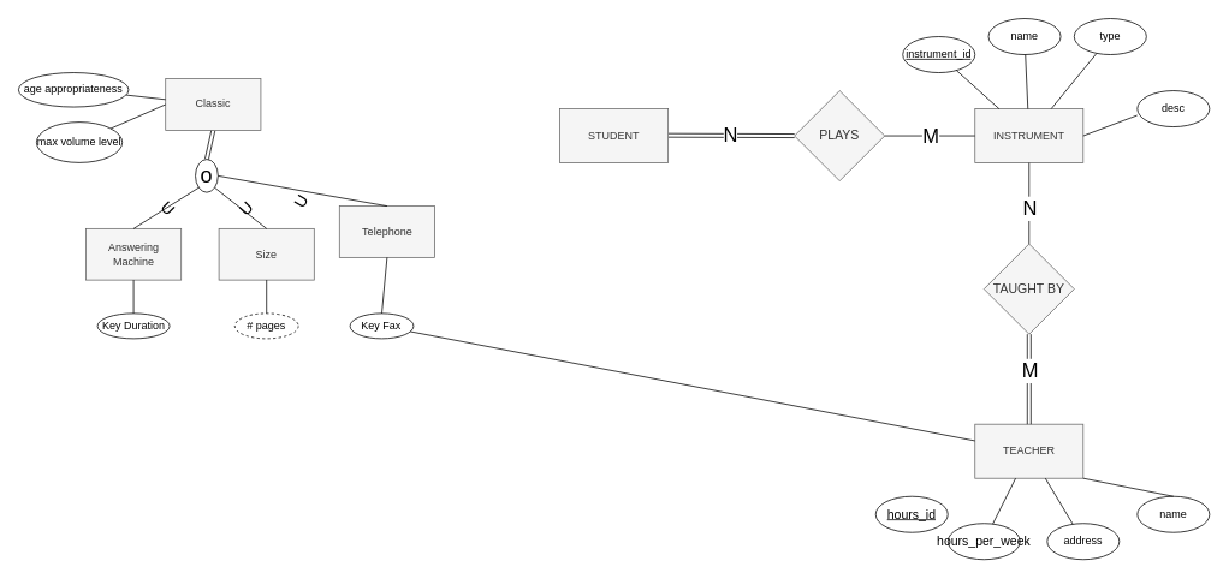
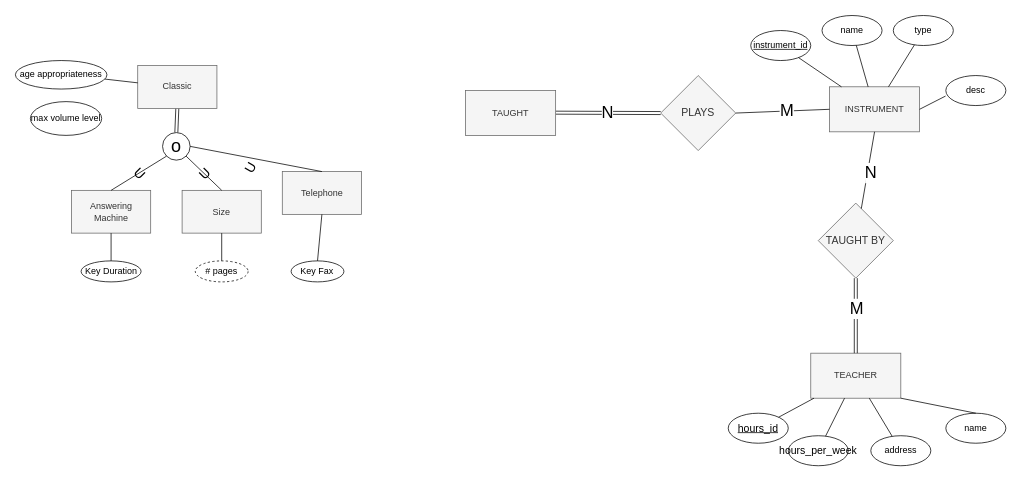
  <mxCell id="0" />
  <mxCell id="1" parent="0" />
- <mxCell id="2" value="INSTRUMENT" style="rounded=0;whiteSpace=wrap;html=1;fillColor=#f5f5f5;strokeColor=#666666;fontColor=#333333;" vertex="1" parent="1"><mxGeometry x="1080" y="120" width="120" height="60" as="geometry" /></mxCell>
+ <mxCell id="2" value="INSTRUMENT" style="rounded=0;whiteSpace=wrap;html=1;fillColor=#f5f5f5;strokeColor=#666666;fontColor=#333333;" vertex="1" parent="1"><mxGeometry x="1105" y="115" width="120" height="60" as="geometry" /></mxCell>
  <mxCell id="3" value="&lt;u&gt;instrument_id&lt;/u&gt;" style="ellipse;whiteSpace=wrap;html=1;strokeWidth=1;" vertex="1" parent="1"><mxGeometry x="1000" y="40" width="80" height="40" as="geometry" /></mxCell>
  <mxCell id="4" value="" style="endArrow=none;html=1;" edge="1" parent="1" source="2" target="3"><mxGeometry width="50" height="50" relative="1" as="geometry"><mxPoint x="1410" y="90" as="sourcePoint" /><mxPoint x="1460" y="40" as="targetPoint" /></mxGeometry></mxCell>
  <mxCell id="5" value="name" style="ellipse;whiteSpace=wrap;html=1;strokeWidth=1;" vertex="1" parent="1"><mxGeometry x="1095" y="20" width="80" height="40" as="geometry" /></mxCell>
  <mxCell id="6" value="" style="endArrow=none;html=1;" edge="1" parent="1" source="2" target="5"><mxGeometry width="50" height="50" relative="1" as="geometry"><mxPoint x="1030" y="116.158" as="sourcePoint" /><mxPoint x="1580" y="253.85" as="targetPoint" /></mxGeometry></mxCell>
  <mxCell id="7" value="TEACHER" style="rounded=0;whiteSpace=wrap;html=1;fillColor=#f5f5f5;strokeColor=#666666;fontColor=#333333;" vertex="1" parent="1"><mxGeometry x="1080" y="470" width="120" height="60" as="geometry" /></mxCell>
  <mxCell id="8" value="&lt;u&gt;&lt;font style=&quot;font-size: 14px;&quot;&gt;hours_id&lt;/font&gt;&lt;/u&gt;" style="ellipse;whiteSpace=wrap;html=1;strokeWidth=1;" vertex="1" parent="1"><mxGeometry x="970" y="550" width="80" height="40" as="geometry" /></mxCell>
- <mxCell id="9" value="" style="endArrow=none;html=1;" edge="1" parent="1" source="7" target="41"><mxGeometry width="50" height="50" relative="1" as="geometry"><mxPoint x="1410" y="440" as="sourcePoint" /><mxPoint x="1460" y="390" as="targetPoint" /></mxGeometry></mxCell>
+ <mxCell id="9" value="" style="endArrow=none;html=1;" edge="1" parent="1" source="7" target="8"><mxGeometry width="50" height="50" relative="1" as="geometry"><mxPoint x="1410" y="440" as="sourcePoint" /><mxPoint x="1460" y="390" as="targetPoint" /></mxGeometry></mxCell>
  <mxCell id="10" value="&lt;font style=&quot;font-size: 14px;&quot;&gt;hours_per_week&lt;/font&gt;" style="ellipse;whiteSpace=wrap;html=1;strokeWidth=1;" vertex="1" parent="1"><mxGeometry x="1050" y="580" width="80" height="40" as="geometry" /></mxCell>
  <mxCell id="11" value="" style="endArrow=none;html=1;" edge="1" parent="1" source="7" target="10"><mxGeometry width="50" height="50" relative="1" as="geometry"><mxPoint x="1030" y="466.158" as="sourcePoint" /><mxPoint x="1580" y="603.85" as="targetPoint" /></mxGeometry></mxCell>
  <mxCell id="12" value="" style="endArrow=none;html=1;" edge="1" parent="1" source="7" target="13"><mxGeometry width="50" height="50" relative="1" as="geometry"><mxPoint x="1129.996" y="510" as="sourcePoint" /><mxPoint x="1687.01" y="603.85" as="targetPoint" /></mxGeometry></mxCell>
  <mxCell id="13" value="address" style="ellipse;whiteSpace=wrap;html=1;strokeWidth=1;" vertex="1" parent="1"><mxGeometry x="1160" y="580" width="80" height="40" as="geometry" /></mxCell>
  <mxCell id="14" value="name" style="ellipse;whiteSpace=wrap;html=1;strokeWidth=1;" vertex="1" parent="1"><mxGeometry x="1260" y="550" width="80" height="40" as="geometry" /></mxCell>
  <mxCell id="15" value="" style="endArrow=none;html=1;exitX=1;exitY=1;exitDx=0;exitDy=0;entryX=0.5;entryY=0;entryDx=0;entryDy=0;" edge="1" parent="1" source="7" target="14"><mxGeometry width="50" height="50" relative="1" as="geometry"><mxPoint x="1177.846" y="480" as="sourcePoint" /><mxPoint x="1272.414" y="454.483" as="targetPoint" /></mxGeometry></mxCell>
  <mxCell id="16" value="type" style="ellipse;whiteSpace=wrap;html=1;strokeWidth=1;" vertex="1" parent="1"><mxGeometry x="1190" y="20" width="80" height="40" as="geometry" /></mxCell>
  <mxCell id="17" value="" style="endArrow=none;html=1;" edge="1" parent="1" source="2" target="16"><mxGeometry width="50" height="50" relative="1" as="geometry"><mxPoint x="1313.59" y="130" as="sourcePoint" /><mxPoint x="1755" y="263.85" as="targetPoint" /></mxGeometry></mxCell>
  <mxCell id="18" value="desc" style="ellipse;whiteSpace=wrap;html=1;strokeWidth=1;" vertex="1" parent="1"><mxGeometry x="1260" y="100" width="80" height="40" as="geometry" /></mxCell>
  <mxCell id="19" value="" style="endArrow=none;html=1;entryX=-0.004;entryY=0.683;entryDx=0;entryDy=0;exitX=1;exitY=0.5;exitDx=0;exitDy=0;entryPerimeter=0;" edge="1" parent="1" source="2" target="18"><mxGeometry width="50" height="50" relative="1" as="geometry"><mxPoint x="1283.59" y="180" as="sourcePoint" /><mxPoint x="1415" y="130" as="targetPoint" /></mxGeometry></mxCell>
  <mxCell id="20" value="PLAYS" style="shape=rhombus;strokeWidth=1;fontSize=17;perimeter=rhombusPerimeter;whiteSpace=wrap;html=1;align=center;fontSize=14;fillColor=#f5f5f5;strokeColor=#666666;fontColor=#333333;" vertex="1" parent="1"><mxGeometry x="880" y="100" width="100" height="100" as="geometry" /></mxCell>
  <mxCell id="21" value="" style="shape=link;html=1;jettySize=auto;orthogonalLoop=1;entryX=0;entryY=0.5;entryDx=0;entryDy=0;" edge="1" parent="1" target="20"><mxGeometry width="50" height="50" relative="1" as="geometry"><mxPoint x="740" y="149.47" as="sourcePoint" /><mxPoint x="820" y="149.47" as="targetPoint" /></mxGeometry></mxCell>
  <mxCell id="22" value="N" style="edgeLabel;html=1;align=center;verticalAlign=middle;resizable=0;points=[];fontSize=22;" connectable="0" vertex="1" parent="21"><mxGeometry x="0.288" y="-2" relative="1" as="geometry"><mxPoint x="-21" y="-2" as="offset" /></mxGeometry></mxCell>
  <mxCell id="23" value="" style="endArrow=none;html=1;entryX=0;entryY=0.5;entryDx=0;entryDy=0;" edge="1" parent="1" target="2"><mxGeometry width="50" height="50" relative="1" as="geometry"><mxPoint x="980" y="150" as="sourcePoint" /><mxPoint x="1060" y="150" as="targetPoint" /></mxGeometry></mxCell>
  <mxCell id="24" value="M" style="edgeLabel;html=1;align=center;verticalAlign=middle;resizable=0;points=[];fontSize=22;" connectable="0" vertex="1" parent="23"><mxGeometry x="0.319" y="-3" relative="1" as="geometry"><mxPoint x="-16" y="-3" as="offset" /></mxGeometry></mxCell>
  <mxCell id="25" value="TAUGHT BY" style="shape=rhombus;strokeWidth=1;fontSize=17;perimeter=rhombusPerimeter;whiteSpace=wrap;html=1;align=center;fontSize=14;fillColor=#f5f5f5;strokeColor=#666666;fontColor=#333333;" vertex="1" parent="1"><mxGeometry x="1090" y="270" width="100" height="100" as="geometry" /></mxCell>
  <mxCell id="26" value="" style="shape=link;html=1;jettySize=auto;orthogonalLoop=1;entryX=0.5;entryY=0;entryDx=0;entryDy=0;exitX=0.5;exitY=1;exitDx=0;exitDy=0;" edge="1" parent="1" source="25" target="7"><mxGeometry width="50" height="50" relative="1" as="geometry"><mxPoint x="1070" y="410" as="sourcePoint" /><mxPoint x="1210" y="410.53" as="targetPoint" /></mxGeometry></mxCell>
  <mxCell id="27" value="M" style="edgeLabel;html=1;align=center;verticalAlign=middle;resizable=0;points=[];fontSize=22;" connectable="0" vertex="1" parent="26"><mxGeometry x="-0.72" relative="1" as="geometry"><mxPoint y="26" as="offset" /></mxGeometry></mxCell>
  <mxCell id="28" value="" style="endArrow=none;html=1;entryX=0.5;entryY=1;entryDx=0;entryDy=0;" edge="1" parent="1" source="25" target="2"><mxGeometry width="50" height="50" relative="1" as="geometry"><mxPoint x="950" y="240" as="sourcePoint" /><mxPoint x="1050" y="240" as="targetPoint" /></mxGeometry></mxCell>
  <mxCell id="29" value="N" style="edgeLabel;html=1;align=center;verticalAlign=middle;resizable=0;points=[];fontSize=22;" connectable="0" vertex="1" parent="28"><mxGeometry x="0.35" relative="1" as="geometry"><mxPoint y="21" as="offset" /></mxGeometry></mxCell>
  <mxCell id="30" value="" style="shape=link;html=1;jettySize=auto;orthogonalLoop=1;exitX=0.5;exitY=1;exitDx=0;exitDy=0;entryX=0.5;entryY=0;entryDx=0;entryDy=0;" edge="1" parent="1" source="31" target="46"><mxGeometry x="-458.27" y="-114.98" width="50" height="50" as="geometry"><mxPoint x="229.999" y="143.751" as="sourcePoint" /><mxPoint x="230" y="217" as="targetPoint" /><Array as="points" /></mxGeometry></mxCell>
  <mxCell id="31" value="Classic" style="rounded=0;whiteSpace=wrap;html=1;fillColor=#f5f5f5;strokeColor=#666666;fontColor=#333333;" vertex="1" parent="1"><mxGeometry x="183.049" y="86.75" width="105.536" height="57.0" as="geometry" /></mxCell>
  <mxCell id="32" value="age appropriateness" style="ellipse;whiteSpace=wrap;html=1;strokeWidth=1;" vertex="1" parent="1"><mxGeometry x="20" y="80" width="122.03" height="38" as="geometry" /></mxCell>
  <mxCell id="33" value="" style="endArrow=none;html=1;" edge="1" parent="1" source="32" target="31"><mxGeometry x="-481.69" y="-114.25" width="50" height="50" as="geometry"><mxPoint x="319.498" y="228.775" as="sourcePoint" /><mxPoint x="341.445" y="161.991" as="targetPoint" /></mxGeometry></mxCell>
  <mxCell id="34" value="max volume level" style="ellipse;whiteSpace=wrap;html=1;strokeWidth=1;" vertex="1" parent="1"><mxGeometry x="40" y="134.75" width="95" height="45" as="geometry" /></mxCell>
- <mxCell id="35" value="" style="endArrow=none;html=1;exitX=0;exitY=0.5;exitDx=0;exitDy=0;" edge="1" parent="1" source="31" target="34"><mxGeometry x="-481.69" y="-114.25" width="50" height="50" as="geometry"><mxPoint x="192.381" y="193.256" as="sourcePoint" /><mxPoint x="146.551" y="143.75" as="targetPoint" /></mxGeometry></mxCell>
  <mxCell id="36" value="Answering Machine" style="rounded=0;whiteSpace=wrap;html=1;fillColor=#f5f5f5;strokeColor=#666666;fontColor=#333333;" vertex="1" parent="1"><mxGeometry x="94.779" y="253" width="105.536" height="57.0" as="geometry" /></mxCell>
  <mxCell id="37" value="Key Duration" style="ellipse;whiteSpace=wrap;html=1;strokeWidth=1;" vertex="1" parent="1"><mxGeometry x="107.57" y="347" width="79.96" height="28" as="geometry" /></mxCell>
  <mxCell id="38" value="Size" style="rounded=0;whiteSpace=wrap;html=1;fillColor=#f5f5f5;strokeColor=#666666;fontColor=#333333;" vertex="1" parent="1"><mxGeometry x="242.189" y="253" width="105.536" height="57.0" as="geometry" /></mxCell>
  <mxCell id="39" value="# pages" style="ellipse;whiteSpace=wrap;html=1;strokeWidth=1;dashed=1;" vertex="1" parent="1"><mxGeometry x="259.78" y="347" width="70.36" height="28" as="geometry" /></mxCell>
  <mxCell id="40" value="Telephone" style="rounded=0;whiteSpace=wrap;html=1;fillColor=#f5f5f5;strokeColor=#666666;fontColor=#333333;" vertex="1" parent="1"><mxGeometry x="375.709" y="228" width="105.536" height="57.0" as="geometry" /></mxCell>
  <mxCell id="41" value="Key Fax" style="ellipse;whiteSpace=wrap;html=1;strokeWidth=1;" vertex="1" parent="1"><mxGeometry x="387.47" y="347" width="70.36" height="28" as="geometry" /></mxCell>
  <mxCell id="42" value="" style="endArrow=none;html=1;exitX=0.5;exitY=1;exitDx=0;exitDy=0;entryX=0.5;entryY=0;entryDx=0;entryDy=0;" edge="1" parent="1" source="40" target="41"><mxGeometry x="-246.97" y="-77" width="50" height="50" as="geometry"><mxPoint x="417.769" y="152.5" as="sourcePoint" /><mxPoint x="379.81" y="174.458" as="targetPoint" /></mxGeometry></mxCell>
  <mxCell id="43" value="" style="endArrow=none;html=1;exitX=1;exitY=1;exitDx=0;exitDy=0;entryX=0.5;entryY=0;entryDx=0;entryDy=0;" edge="1" parent="1" source="46" target="38"><mxGeometry width="50" height="50" relative="1" as="geometry"><mxPoint x="238.607" y="202.747" as="sourcePoint" /><mxPoint x="300" y="257" as="targetPoint" /></mxGeometry></mxCell>
  <mxCell id="44" value="&lt;font style=&quot;font-size: 18px&quot;&gt;U&lt;/font&gt;" style="text;html=1;strokeColor=none;fillColor=none;align=center;verticalAlign=middle;whiteSpace=wrap;rounded=0;rotation=-45;" vertex="1" parent="1"><mxGeometry x="253.06" y="221.14" width="40" height="20" as="geometry" /></mxCell>
  <mxCell id="45" value="" style="endArrow=none;html=1;exitX=0.5;exitY=1;exitDx=0;exitDy=0;entryX=0.5;entryY=0;entryDx=0;entryDy=0;startArrow=none;" edge="1" parent="1" source="36" target="37"><mxGeometry width="50" height="50" relative="1" as="geometry"><mxPoint x="183.064" y="236.346" as="sourcePoint" /><mxPoint x="148.997" y="282.5" as="targetPoint" /></mxGeometry></mxCell>
- <mxCell id="46" value="&lt;font style=&quot;font-size: 24px&quot;&gt;o&lt;/font&gt;" style="ellipse;whiteSpace=wrap;html=1;aspect=fixed;" vertex="1" parent="1"><mxGeometry x="216.13" y="176" width="25" height="36.75" as="geometry" /></mxCell>
+ <mxCell id="46" value="&lt;font style=&quot;font-size: 24px&quot;&gt;o&lt;/font&gt;" style="ellipse;whiteSpace=wrap;html=1;aspect=fixed;" vertex="1" parent="1"><mxGeometry x="216.13" y="176" width="36.75" height="36.75" as="geometry" /></mxCell>
  <mxCell id="47" value="" style="endArrow=none;html=1;exitX=0;exitY=1;exitDx=0;exitDy=0;entryX=0.5;entryY=0;entryDx=0;entryDy=0;" edge="1" parent="1" source="46" target="36"><mxGeometry width="50" height="50" relative="1" as="geometry"><mxPoint x="221.512" y="207.368" as="sourcePoint" /><mxPoint x="207.516" y="228.214" as="targetPoint" /></mxGeometry></mxCell>
  <mxCell id="48" value="" style="endArrow=none;html=1;exitX=0.5;exitY=1;exitDx=0;exitDy=0;startArrow=none;entryX=0.5;entryY=0;entryDx=0;entryDy=0;" edge="1" parent="1" source="38" target="39"><mxGeometry width="50" height="50" relative="1" as="geometry"><mxPoint x="157.547" y="320" as="sourcePoint" /><mxPoint x="240" y="327" as="targetPoint" /></mxGeometry></mxCell>
  <mxCell id="49" value="" style="endArrow=none;html=1;exitX=1;exitY=0.5;exitDx=0;exitDy=0;entryX=0.5;entryY=0;entryDx=0;entryDy=0;" edge="1" parent="1" source="46" target="40"><mxGeometry width="50" height="50" relative="1" as="geometry"><mxPoint x="257.498" y="217.368" as="sourcePoint" /><mxPoint x="304.957" y="263" as="targetPoint" /></mxGeometry></mxCell>
  <mxCell id="50" value="&lt;font style=&quot;font-size: 18px&quot;&gt;U&lt;/font&gt;" style="text;html=1;strokeColor=none;fillColor=none;align=center;verticalAlign=middle;whiteSpace=wrap;rounded=0;rotation=-60;" vertex="1" parent="1"><mxGeometry x="314.06" y="213.14" width="40" height="20" as="geometry" /></mxCell>
  <mxCell id="51" value="&lt;font style=&quot;font-size: 18px&quot;&gt;U&lt;/font&gt;" style="text;html=1;strokeColor=none;fillColor=none;align=center;verticalAlign=middle;whiteSpace=wrap;rounded=0;rotation=45;" vertex="1" parent="1"><mxGeometry x="167.19" y="221.14" width="37" height="20" as="geometry" /></mxCell>
- <mxCell id="52" value="STUDENT" style="rounded=0;whiteSpace=wrap;html=1;fillColor=#f5f5f5;strokeColor=#666666;fontColor=#333333;" vertex="1" parent="1"><mxGeometry x="620" y="120" width="120" height="60" as="geometry" /></mxCell>
+ <mxCell id="52" value="TAUGHT" style="rounded=0;whiteSpace=wrap;html=1;fillColor=#f5f5f5;strokeColor=#666666;fontColor=#333333;" vertex="1" parent="1"><mxGeometry x="620" y="120" width="120" height="60" as="geometry" /></mxCell>
